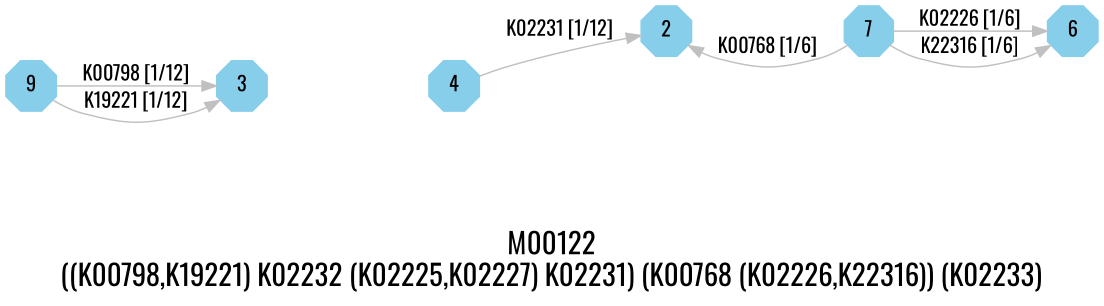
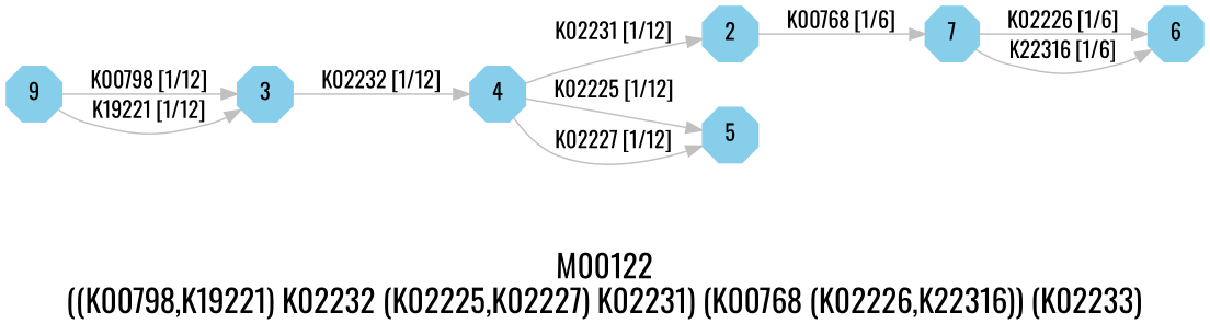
  digraph {
    fontname=Oswald
    fontsize=20
    label="M00122\n((K00798,K19221) K02232 (K02225,K02227) K02231) (K00768 (K02226,K22316)) (K02233)"
    rankdir=LR
    node [color=skyblue fontname=Oswald shape=octagon style=filled]
    edge [color=grey fontname=Oswald]
    n1 [height=.3 label=9 width=.3]
    2 [height=.3 width=.3]
    3 [height=.3 width=.3]
    4 [height=.3 width=.3]
+   5 [height=.3 width=.3]
    6 [height=.3 width=.3]
    7 [height=.3 width=.3]
    subgraph sub_1 {
      n1
      2
      3
      4
+     5
      6
      7
    }
    n1 -> 3 [label="K00798 [1/12]"]
    n1 -> 3 [label="K19221 [1/12]"]
-   7 -> 2 [label="K00768 [1/6]"]
+   2 -> 7 [label="K00768 [1/6]"]
+   3 -> 4 [label="K02232 [1/12]"]
    4 -> 2 [label="K02231 [1/12]"]
+   4 -> 5 [label="K02225 [1/12]"]
+   4 -> 5 [label="K02227 [1/12]"]
    7 -> 6 [label="K02226 [1/6]"]
    7 -> 6 [label="K22316 [1/6]"]
  }
